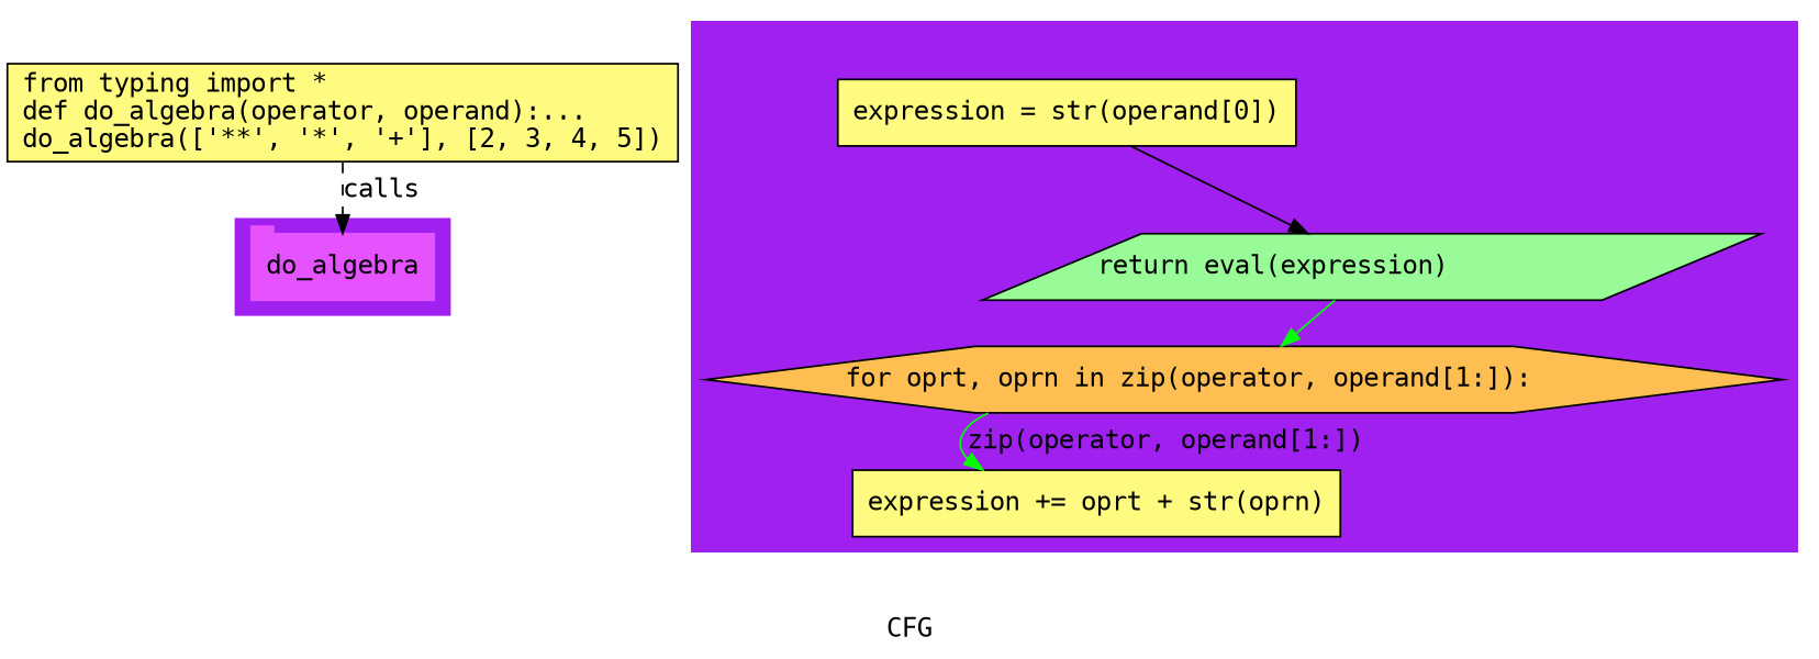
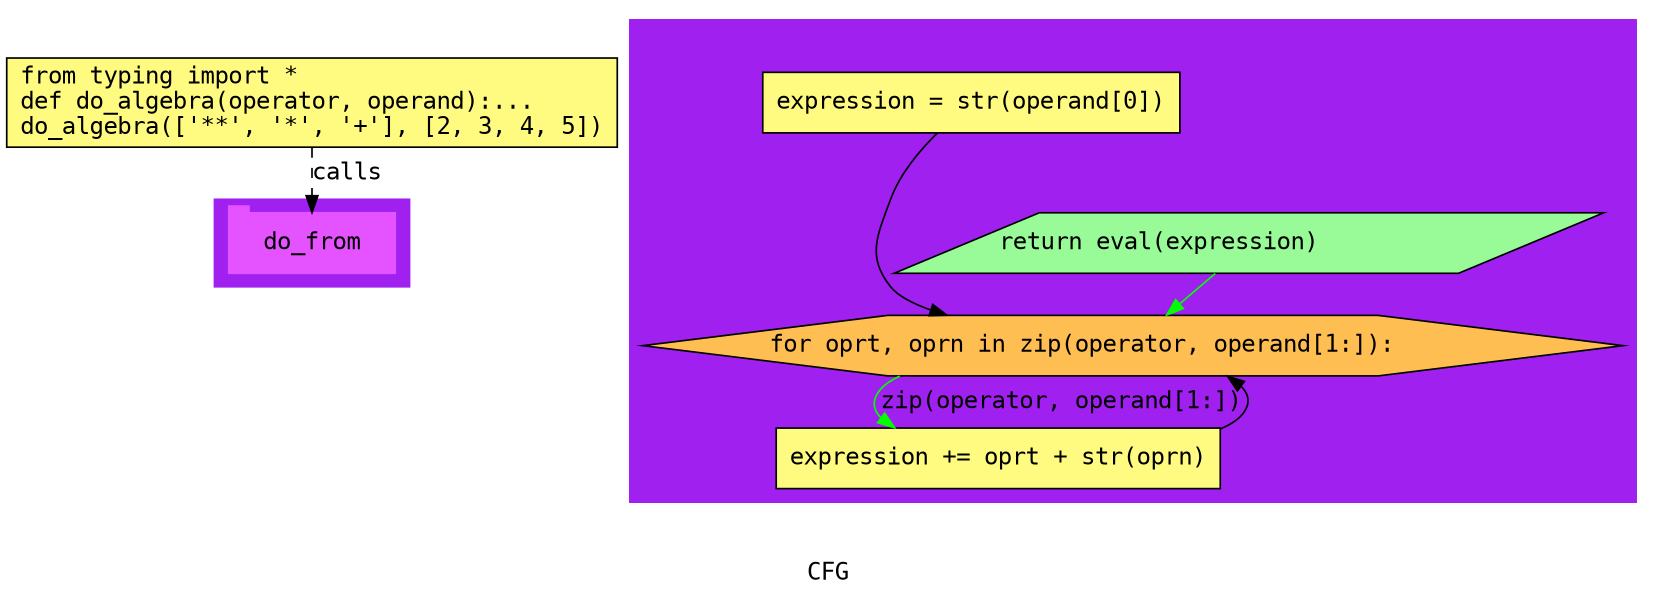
  digraph {
    compound=True
    fontname="DejaVu Sans Mono"
    label=CFG
    pack=False
    rankdir=TB
    ranksep=0.02
    node [fontname="DejaVu Sans Mono" shape=rectangle style="filled,solid" fillcolor="#FFFB81"]
    edge [color=black fontname="DejaVu Sans Mono"]
-   n1 [color="#E552FF" height=0.5 label=do_algebra linenum="[8]" shape=tab style=filled width=1.375 fillcolor=""]
+   n1 [color="#E552FF" height=0.5 label=do_from linenum="[8]" shape=tab style=filled width=1.375 fillcolor=""]
    n2 [height=0.5 label="expression = str(operand[0])\l" linenum="[3]" width=3.4444]
    n3 [fillcolor="#FFBE52" height=0.5 label="for oprt, oprn in zip(operator, operand[1:]):\l" linenum="[4]" shape=hexagon width=8.0886]
    n4 [height=0.5 label="expression += oprt + str(oprn)\l" linenum="[5]" width=3.6667]
    n5 [fillcolor="#98fb98" height=0.5 label="return eval(expression)\l" linenum="[6]" shape=parallelogram width=5.4529]
    n6 [height=0.73611 label="from typing import *\ldef do_algebra(operator, operand):...\ldo_algebra(['**', '*', '+'], [2, 3, 4, 5])\l" linenum="[1]" width=5.0417]
    subgraph cluster_1 {
      color=purple
      compound=true
      label=""
      shape=tab
      style=filled
      n1
    }
    subgraph cluster_2 {
      label=do_algebra
      n2
      n3
      n4
      n5
      subgraph cluster_3 {
        color=purple
        compound=true
        label=""
        shape=tab
        style=filled
      }
      subgraph cluster_4 {
        color=purple
        compound=true
        label=""
        shape=tab
        style=filled
      }
      subgraph cluster_5 {
        color=purple
        compound=true
        label=""
        shape=tab
        style=filled
      }
    }
-   n2 -> n5
+   n2 -> n3
    n3 -> n4 [color=green label="zip(operator, operand[1:])"]
+   n4 -> n3
    n5 -> n3 [color=green]
    n6 -> n1 [label=calls style=dashed color=""]
  }
